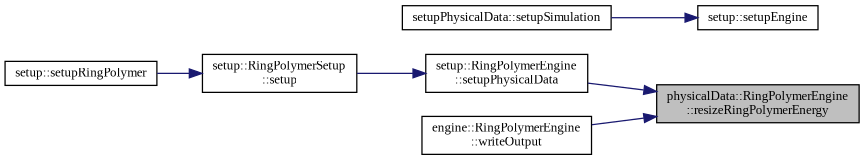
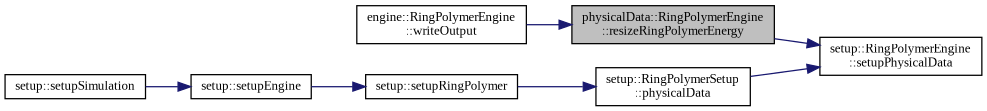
  digraph {
    fontname="Liberation Serif"
    rankdir=RL
    node [color=black fillcolor=white fontname="Liberation Serif" fontsize=10 shape=record style=filled]
    edge [color=midnightblue dir=back fontname="Liberation Serif" fontsize=10 labelfontname=Helvetica labelfontsize=10 style=solid]
    n1 [fillcolor=grey75 fontcolor=black height=0.2 label="physicalData::RingPolymerEngine\l::resizeRingPolymerEnergy" width=0.4]
    n2 [height=0.2 label="setup::RingPolymerEngine\l::setupPhysicalData" width=0.4]
    n3 [height=0.2 label="engine::RingPolymerEngine\l::writeOutput" width=0.4]
-   n4 [height=0.2 label="setup::RingPolymerSetup\l::setup" width=0.4]
+   n4 [height=0.2 label="setup::RingPolymerSetup\l::physicalData" width=0.4]
    n5 [height=0.2 label="setup::setupRingPolymer" width=0.4]
    n6 [height=0.2 label="setup::setupEngine" width=0.4]
-   n7 [height=0.2 label="setupPhysicalData::setupSimulation" width=0.4]
-   n1 -> n2
+   n7 [height=0.2 label="setup::setupSimulation" width=0.4]
+   n2 -> n1
    n1 -> n3
    n2 -> n4
    n4 -> n5
+   n5 -> n6
    n6 -> n7
  }
